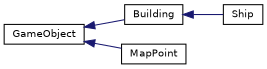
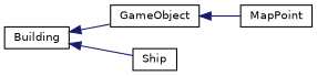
  digraph {
    rankdir=LR
    node [color=black fillcolor=white fontname=Helvetica fontsize=10 shape=record style=filled]
    edge [color=midnightblue dir=back fontname=Helvetica fontsize=10 labelfontname=Helvetica labelfontsize=10 style=solid]
    n1 [height=0.2 label=GameObject width=0.4]
    n2 [height=0.2 label=Building width=0.4]
    n3 [height=0.2 label=MapPoint width=0.4]
    n4 [height=0.2 label=Ship width=0.4]
-   n1 -> n2
+   n2 -> n1
    n1 -> n3
    n2 -> n4
  }
